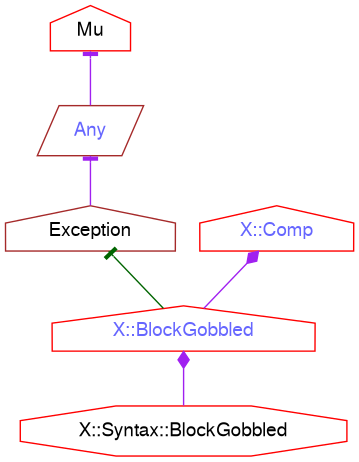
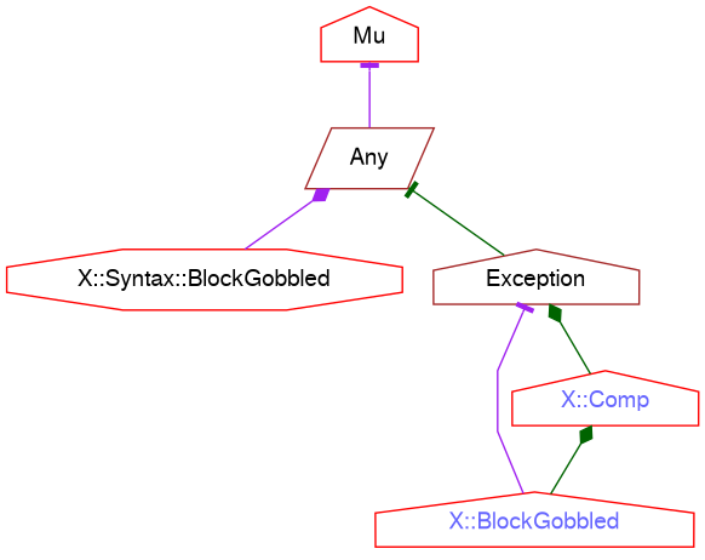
  digraph {
    rankdir=BT
    splines=polyline
    node [color=red fontcolor="#000000" fontname=FreeSans shape=house]
    edge [arrowhead=diamond color=purple]
    "X::Syntax::BlockGobbled" [shape=octagon]
    n2 [fontcolor="#6666FF" label="X::BlockGobbled"]
    Exception [color=brown]
-   Any [color=brown fontcolor="#6666FF" shape=parallelogram]
+   Any [color=brown shape=parallelogram]
    "X::Comp" [fontcolor="#6666FF"]
    Mu
-   "X::Syntax::BlockGobbled" -> n2
-   n2 -> Exception [arrowhead=tee color=darkgreen]
-   n2 -> "X::Comp"
-   Exception -> Any [arrowhead=tee]
+   "X::Syntax::BlockGobbled" -> Any
+   n2 -> Exception [arrowhead=tee]
+   n2 -> "X::Comp" [color=darkgreen]
+   Exception -> Any [arrowhead=tee color=darkgreen]
    Any -> Mu [arrowhead=tee]
+   "X::Comp" -> Exception [color=darkgreen]
  }
